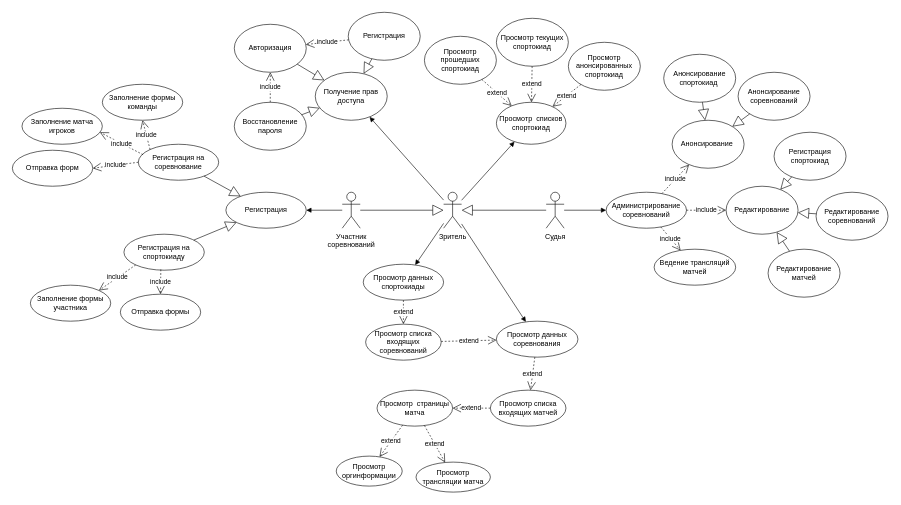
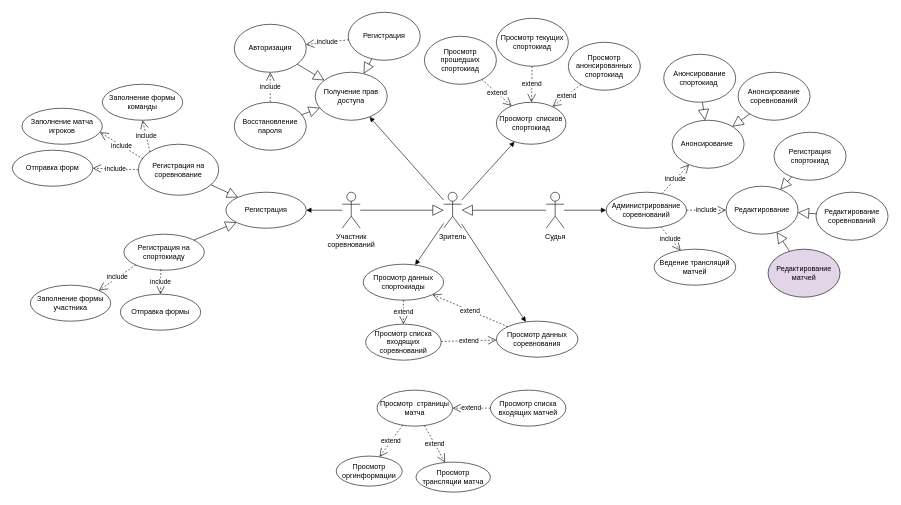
  <mxCell id="0" />
  <mxCell id="1" parent="0" />
  <mxCell id="2" value="Судья&lt;br&gt;" style="shape=umlActor;verticalLabelPosition=bottom;verticalAlign=top;html=1;outlineConnect=0;" parent="1" vertex="1"><mxGeometry x="910" y="320" width="30" height="60" as="geometry" /></mxCell>
  <mxCell id="3" value="Участник &lt;br&gt;соревнований" style="shape=umlActor;verticalLabelPosition=bottom;verticalAlign=top;html=1;outlineConnect=0;" parent="1" vertex="1"><mxGeometry x="570" y="320" width="30" height="60" as="geometry" /></mxCell>
  <mxCell id="4" value="Зритель" style="shape=umlActor;verticalLabelPosition=bottom;verticalAlign=top;html=1;outlineConnect=0;" parent="1" vertex="1"><mxGeometry x="739" y="320" width="30" height="60" as="geometry" /></mxCell>
  <mxCell id="5" value="Просмотр&amp;nbsp; списков спортокиад" style="ellipse;whiteSpace=wrap;html=1;" parent="1" vertex="1"><mxGeometry x="827" y="170" width="116" height="70" as="geometry" /></mxCell>
  <mxCell id="6" value="Просмотр прошедших&lt;br&gt;спортокиад" style="ellipse;whiteSpace=wrap;html=1;" parent="1" vertex="1"><mxGeometry x="707" y="60" width="120" height="80" as="geometry" /></mxCell>
  <mxCell id="7" value="Просмотр анонсированных&lt;br&gt;спортокиад" style="ellipse;whiteSpace=wrap;html=1;" parent="1" vertex="1"><mxGeometry x="947" y="70" width="120" height="80" as="geometry" /></mxCell>
  <mxCell id="8" value="Просмотр текущих&lt;br&gt;спортокиад" style="ellipse;whiteSpace=wrap;html=1;" parent="1" vertex="1"><mxGeometry x="827" y="30" width="120" height="80" as="geometry" /></mxCell>
  <mxCell id="9" value="extend" style="endArrow=open;endSize=12;dashed=1;html=1;rounded=0;" parent="1" source="6" target="5" edge="1"><mxGeometry width="160" relative="1" as="geometry"><mxPoint x="801" y="80" as="sourcePoint" /><mxPoint x="961" y="80" as="targetPoint" /></mxGeometry></mxCell>
  <mxCell id="10" value="extend" style="endArrow=open;endSize=12;dashed=1;html=1;rounded=0;" parent="1" source="7" target="5" edge="1"><mxGeometry width="160" relative="1" as="geometry"><mxPoint x="751" y="140" as="sourcePoint" /><mxPoint x="838.16" y="201.28" as="targetPoint" /></mxGeometry></mxCell>
  <mxCell id="11" value="extend" style="endArrow=open;endSize=12;dashed=1;html=1;rounded=0;" parent="1" source="8" target="5" edge="1"><mxGeometry width="160" relative="1" as="geometry"><mxPoint x="761" y="150" as="sourcePoint" /><mxPoint x="848.16" y="211.28" as="targetPoint" /></mxGeometry></mxCell>
  <mxCell id="12" value="" style="endArrow=block;endSize=16;endFill=0;html=1;rounded=0;" parent="1" source="2" target="4" edge="1"><mxGeometry width="160" relative="1" as="geometry"><mxPoint x="770" y="350" as="sourcePoint" /><mxPoint x="800" y="430" as="targetPoint" /></mxGeometry></mxCell>
  <mxCell id="13" value="" style="endArrow=block;endSize=16;endFill=0;html=1;rounded=0;" parent="1" source="3" target="4" edge="1"><mxGeometry width="160" relative="1" as="geometry"><mxPoint x="650" y="390" as="sourcePoint" /><mxPoint x="920" y="360" as="targetPoint" /></mxGeometry></mxCell>
  <mxCell id="14" value="Просмотр данных спортокиады" style="ellipse;whiteSpace=wrap;html=1;" parent="1" vertex="1"><mxGeometry x="605" y="440" width="134" height="60" as="geometry" /></mxCell>
  <mxCell id="15" value="Просмотр данных соревнования" style="ellipse;whiteSpace=wrap;html=1;" parent="1" vertex="1"><mxGeometry x="827" y="535" width="136" height="60" as="geometry" /></mxCell>
  <mxCell id="16" value="" style="html=1;verticalAlign=bottom;endArrow=block;rounded=0;" parent="1" target="14" edge="1" source="4"><mxGeometry width="80" relative="1" as="geometry"><mxPoint x="750" y="410" as="sourcePoint" /><mxPoint x="770" y="380" as="targetPoint" /></mxGeometry></mxCell>
  <mxCell id="17" value="" style="html=1;verticalAlign=bottom;endArrow=block;rounded=0;" parent="1" target="15" edge="1" source="4"><mxGeometry width="80" relative="1" as="geometry"><mxPoint x="780" y="410" as="sourcePoint" /><mxPoint x="673" y="530" as="targetPoint" /></mxGeometry></mxCell>
  <mxCell id="18" value="extend" style="endArrow=open;endSize=12;dashed=1;html=1;rounded=0;" parent="1" source="31" target="15" edge="1"><mxGeometry width="160" relative="1" as="geometry"><mxPoint x="910" y="180" as="sourcePoint" /><mxPoint x="804.834" y="230.144" as="targetPoint" /></mxGeometry></mxCell>
  <mxCell id="19" value="Получение прав доступа" style="ellipse;whiteSpace=wrap;html=1;" parent="1" vertex="1"><mxGeometry x="525" y="120" width="120" height="80" as="geometry" /></mxCell>
  <mxCell id="20" value="" style="html=1;verticalAlign=bottom;endArrow=block;rounded=0;" parent="1" source="4" target="19" edge="1"><mxGeometry width="80" relative="1" as="geometry"><mxPoint x="730" y="400" as="sourcePoint" /><mxPoint x="759" y="520" as="targetPoint" /></mxGeometry></mxCell>
  <mxCell id="21" value="Просмотр&amp;nbsp; страницы матча" style="ellipse;whiteSpace=wrap;html=1;" parent="1" vertex="1"><mxGeometry x="628" y="650" width="126" height="60" as="geometry" /></mxCell>
  <mxCell id="22" value="extend" style="endArrow=open;endSize=12;dashed=1;html=1;rounded=0;" parent="1" source="33" target="21" edge="1"><mxGeometry width="160" relative="1" as="geometry"><mxPoint x="803.734" y="571.124" as="sourcePoint" /><mxPoint x="862.266" y="638.876" as="targetPoint" /></mxGeometry></mxCell>
  <mxCell id="23" value="Авторизация" style="ellipse;whiteSpace=wrap;html=1;" parent="1" vertex="1"><mxGeometry x="390" y="40" width="120" height="80" as="geometry" /></mxCell>
  <mxCell id="24" value="Регистрация" style="ellipse;whiteSpace=wrap;html=1;" parent="1" vertex="1"><mxGeometry x="580" y="20" width="120" height="80" as="geometry" /></mxCell>
  <mxCell id="25" value="Восстановление пароля" style="ellipse;whiteSpace=wrap;html=1;" parent="1" vertex="1"><mxGeometry x="390" y="170" width="120" height="80" as="geometry" /></mxCell>
  <mxCell id="26" value="" style="endArrow=block;endSize=16;endFill=0;html=1;rounded=0;" parent="1" source="24" target="19" edge="1"><mxGeometry width="160" relative="1" as="geometry"><mxPoint x="584" y="176" as="sourcePoint" /><mxPoint x="744" y="176" as="targetPoint" /></mxGeometry></mxCell>
  <mxCell id="27" value="" style="endArrow=block;endSize=16;endFill=0;html=1;rounded=0;" parent="1" source="23" target="19" edge="1"><mxGeometry width="160" relative="1" as="geometry"><mxPoint x="533.92" y="324.56" as="sourcePoint" /><mxPoint x="564" y="160" as="targetPoint" /></mxGeometry></mxCell>
  <mxCell id="28" value="" style="endArrow=block;endSize=16;endFill=0;html=1;rounded=0;" parent="1" source="25" target="19" edge="1"><mxGeometry width="160" relative="1" as="geometry"><mxPoint x="543.92" y="334.56" as="sourcePoint" /><mxPoint x="631.574" y="264.284" as="targetPoint" /></mxGeometry></mxCell>
  <mxCell id="29" value="include" style="endArrow=open;endSize=12;dashed=1;html=1;rounded=0;" parent="1" source="24" target="23" edge="1"><mxGeometry width="160" relative="1" as="geometry"><mxPoint x="877.623" y="257.177" as="sourcePoint" /><mxPoint x="936.377" y="324.823" as="targetPoint" /><mxPoint as="offset" /></mxGeometry></mxCell>
  <mxCell id="30" value="include" style="endArrow=open;endSize=12;dashed=1;html=1;rounded=0;" parent="1" source="25" target="23" edge="1"><mxGeometry width="160" relative="1" as="geometry"><mxPoint x="514" y="266" as="sourcePoint" /><mxPoint x="514" y="326" as="targetPoint" /><mxPoint as="offset" /></mxGeometry></mxCell>
  <mxCell id="31" value="Просмотр списка входящих&lt;br&gt;соревнований" style="ellipse;whiteSpace=wrap;html=1;" parent="1" vertex="1"><mxGeometry x="609" y="540" width="126" height="60" as="geometry" /></mxCell>
  <mxCell id="32" value="extend" style="endArrow=open;endSize=12;dashed=1;html=1;rounded=0;" parent="1" source="14" target="31" edge="1"><mxGeometry width="160" relative="1" as="geometry"><mxPoint x="803.37" y="571.298" as="sourcePoint" /><mxPoint x="862.63" y="638.702" as="targetPoint" /></mxGeometry></mxCell>
  <mxCell id="33" value="Просмотр списка входящих матчей" style="ellipse;whiteSpace=wrap;html=1;" parent="1" vertex="1"><mxGeometry x="817" y="650" width="126" height="60" as="geometry" /></mxCell>
- <mxCell id="34" value="&lt;span style=&quot;color: rgb(0, 0, 0); font-family: Helvetica; font-size: 11px; font-style: normal; font-variant-ligatures: normal; font-variant-caps: normal; font-weight: 400; letter-spacing: normal; orphans: 2; text-align: center; text-indent: 0px; text-transform: none; widows: 2; word-spacing: 0px; -webkit-text-stroke-width: 0px; background-color: rgb(255, 255, 255); text-decoration-thickness: initial; text-decoration-style: initial; text-decoration-color: initial; float: none; display: inline !important;&quot;&gt;extend&lt;/span&gt;" style="endArrow=open;endSize=12;dashed=1;html=1;rounded=0;" parent="1" source="15" target="33" edge="1"><mxGeometry width="160" relative="1" as="geometry"><mxPoint x="759" y="580" as="sourcePoint" /><mxPoint x="970" y="750" as="targetPoint" /></mxGeometry></mxCell>
+ <mxCell id="34" value="&lt;span style=&quot;color: rgb(0, 0, 0); font-family: Helvetica; font-size: 11px; font-style: normal; font-variant-ligatures: normal; font-variant-caps: normal; font-weight: 400; letter-spacing: normal; orphans: 2; text-align: center; text-indent: 0px; text-transform: none; widows: 2; word-spacing: 0px; -webkit-text-stroke-width: 0px; background-color: rgb(255, 255, 255); text-decoration-thickness: initial; text-decoration-style: initial; text-decoration-color: initial; float: none; display: inline !important;&quot;&gt;extend&lt;/span&gt;" style="endArrow=open;endSize=12;dashed=1;html=1;rounded=0;" parent="1" source="15" target="14" edge="1"><mxGeometry width="160" relative="1" as="geometry"><mxPoint x="759" y="580" as="sourcePoint" /><mxPoint x="970" y="750" as="targetPoint" /></mxGeometry></mxCell>
  <mxCell id="35" value="" style="html=1;verticalAlign=bottom;endArrow=block;rounded=0;" parent="1" source="4" target="5" edge="1"><mxGeometry width="80" relative="1" as="geometry"><mxPoint x="790" y="410" as="sourcePoint" /><mxPoint x="870" y="234.805" as="targetPoint" /></mxGeometry></mxCell>
  <mxCell id="36" value="Просмотр трансляции матча" style="ellipse;whiteSpace=wrap;html=1;" parent="1" vertex="1"><mxGeometry x="693" y="770" width="124" height="50" as="geometry" /></mxCell>
  <mxCell id="37" value="extend" style="endArrow=open;endSize=12;dashed=1;html=1;rounded=0;" parent="1" source="21" target="36" edge="1"><mxGeometry width="160" relative="1" as="geometry"><mxPoint x="983" y="830" as="sourcePoint" /><mxPoint x="929.429" y="878.731" as="targetPoint" /></mxGeometry></mxCell>
  <mxCell id="38" value="Просмотр оргинформации" style="ellipse;whiteSpace=wrap;html=1;" parent="1" vertex="1"><mxGeometry x="560" y="760" width="110" height="50" as="geometry" /></mxCell>
  <mxCell id="39" value="extend" style="endArrow=open;endSize=12;dashed=1;html=1;rounded=0;" parent="1" source="21" target="38" edge="1"><mxGeometry width="160" relative="1" as="geometry"><mxPoint x="885" y="930" as="sourcePoint" /><mxPoint x="922" y="990" as="targetPoint" /></mxGeometry></mxCell>
- <mxCell id="40" value="Регистрация на соревнование" style="ellipse;whiteSpace=wrap;html=1;" vertex="1" parent="1"><mxGeometry x="230" y="240" width="134" height="60" as="geometry" /></mxCell>
+ <mxCell id="40" value="Регистрация на соревнование" style="ellipse;whiteSpace=wrap;html=1;" vertex="1" parent="1"><mxGeometry x="230" y="240" width="134" height="85" as="geometry" /></mxCell>
  <mxCell id="41" value="" style="html=1;verticalAlign=bottom;endArrow=block;rounded=0;entryX=1;entryY=0.5;entryDx=0;entryDy=0;" edge="1" parent="1" source="3" target="48"><mxGeometry width="80" relative="1" as="geometry"><mxPoint x="760" y="420" as="sourcePoint" /><mxPoint x="490" y="360" as="targetPoint" /></mxGeometry></mxCell>
  <mxCell id="42" value="Заполнение формы&lt;br&gt;команды" style="ellipse;whiteSpace=wrap;html=1;" vertex="1" parent="1"><mxGeometry x="170" y="140" width="134" height="60" as="geometry" /></mxCell>
  <mxCell id="43" value="Заполнение матча игроков" style="ellipse;whiteSpace=wrap;html=1;" vertex="1" parent="1"><mxGeometry x="36" y="180" width="134" height="60" as="geometry" /></mxCell>
  <mxCell id="44" value="include" style="endArrow=open;endSize=12;dashed=1;html=1;rounded=0;entryX=0.5;entryY=1;entryDx=0;entryDy=0;exitX=0;exitY=0;exitDx=0;exitDy=0;" edge="1" parent="1" source="40" target="42"><mxGeometry width="160" relative="1" as="geometry"><mxPoint x="157.711" y="300.002" as="sourcePoint" /><mxPoint x="40.003" y="411.743" as="targetPoint" /></mxGeometry></mxCell>
  <mxCell id="45" value="include" style="endArrow=open;endSize=12;dashed=1;html=1;rounded=0;entryX=0.97;entryY=0.667;entryDx=0;entryDy=0;exitX=0.059;exitY=0.291;exitDx=0;exitDy=0;entryPerimeter=0;exitPerimeter=0;" edge="1" parent="1" source="40" target="43"><mxGeometry width="160" relative="1" as="geometry"><mxPoint x="200" y="270" as="sourcePoint" /><mxPoint x="99.98" y="230" as="targetPoint" /></mxGeometry></mxCell>
  <mxCell id="46" value="Отправка форм" style="ellipse;whiteSpace=wrap;html=1;" vertex="1" parent="1"><mxGeometry x="20" y="250" width="134" height="60" as="geometry" /></mxCell>
  <mxCell id="47" value="include" style="endArrow=open;endSize=12;dashed=1;html=1;rounded=0;entryX=1;entryY=0.5;entryDx=0;entryDy=0;exitX=0;exitY=0.5;exitDx=0;exitDy=0;" edge="1" parent="1" source="40" target="46"><mxGeometry width="160" relative="1" as="geometry"><mxPoint x="205.628" y="283.62" as="sourcePoint" /><mxPoint x="104.268" y="296.76" as="targetPoint" /></mxGeometry></mxCell>
  <mxCell id="48" value="Регистрация" style="ellipse;whiteSpace=wrap;html=1;" vertex="1" parent="1"><mxGeometry x="376" y="320" width="134" height="60" as="geometry" /></mxCell>
  <mxCell id="49" value="Администрирование соревнований" style="ellipse;whiteSpace=wrap;html=1;" vertex="1" parent="1"><mxGeometry x="1010" y="320" width="134" height="60" as="geometry" /></mxCell>
  <mxCell id="50" value="" style="html=1;verticalAlign=bottom;endArrow=block;rounded=0;entryX=0;entryY=0.5;entryDx=0;entryDy=0;" edge="1" parent="1" source="2" target="49"><mxGeometry width="80" relative="1" as="geometry"><mxPoint x="580" y="360" as="sourcePoint" /><mxPoint x="504" y="360" as="targetPoint" /></mxGeometry></mxCell>
  <mxCell id="51" value="Анонсирование спортокиад&amp;nbsp;" style="ellipse;whiteSpace=wrap;html=1;" vertex="1" parent="1"><mxGeometry x="1106" y="90" width="120" height="80" as="geometry" /></mxCell>
  <mxCell id="52" value="Анонсирование&amp;nbsp;" style="ellipse;whiteSpace=wrap;html=1;" vertex="1" parent="1"><mxGeometry x="1120" y="200" width="120" height="80" as="geometry" /></mxCell>
  <mxCell id="53" value="Анонсирование соревнований" style="ellipse;whiteSpace=wrap;html=1;" vertex="1" parent="1"><mxGeometry x="1230" y="120" width="120" height="80" as="geometry" /></mxCell>
  <mxCell id="54" value="" style="endArrow=block;endSize=16;endFill=0;html=1;rounded=0;" edge="1" parent="1" source="51" target="52"><mxGeometry width="160" relative="1" as="geometry"><mxPoint x="920" y="360" as="sourcePoint" /><mxPoint x="779" y="360" as="targetPoint" /></mxGeometry></mxCell>
  <mxCell id="55" value="" style="endArrow=block;endSize=16;endFill=0;html=1;rounded=0;" edge="1" parent="1" source="53" target="52"><mxGeometry width="160" relative="1" as="geometry"><mxPoint x="1300" y="210" as="sourcePoint" /><mxPoint x="1279.426" y="251.716" as="targetPoint" /></mxGeometry></mxCell>
  <mxCell id="56" value="include" style="endArrow=open;endSize=12;dashed=1;html=1;rounded=0;" edge="1" parent="1" source="49" target="52"><mxGeometry width="160" relative="1" as="geometry"><mxPoint x="1204" y="415" as="sourcePoint" /><mxPoint x="1180" y="475" as="targetPoint" /></mxGeometry></mxCell>
  <mxCell id="57" style="edgeStyle=orthogonalEdgeStyle;rounded=0;orthogonalLoop=1;jettySize=auto;html=1;exitX=0.5;exitY=1;exitDx=0;exitDy=0;" edge="1" parent="1" source="52" target="52"><mxGeometry relative="1" as="geometry" /></mxCell>
  <mxCell id="58" value="Редактирование" style="ellipse;whiteSpace=wrap;html=1;" vertex="1" parent="1"><mxGeometry x="1210" y="310" width="120" height="80" as="geometry" /></mxCell>
- <mxCell id="59" value="Редактирование матчей" style="ellipse;whiteSpace=wrap;html=1;" vertex="1" parent="1"><mxGeometry x="1280" y="415" width="120" height="80" as="geometry" /></mxCell>
+ <mxCell id="59" value="Редактирование матчей" style="ellipse;whiteSpace=wrap;html=1;fillColor=#e1d5e7;" vertex="1" parent="1"><mxGeometry x="1280" y="415" width="120" height="80" as="geometry" /></mxCell>
  <mxCell id="60" value="Редактирование соревнований" style="ellipse;whiteSpace=wrap;html=1;" vertex="1" parent="1"><mxGeometry x="1360" y="320" width="120" height="80" as="geometry" /></mxCell>
  <mxCell id="61" value="Регистрация спортокиад" style="ellipse;whiteSpace=wrap;html=1;" vertex="1" parent="1"><mxGeometry x="1290" y="220" width="120" height="80" as="geometry" /></mxCell>
  <mxCell id="62" value="include" style="endArrow=open;endSize=12;dashed=1;html=1;rounded=0;" edge="1" parent="1" source="49" target="58"><mxGeometry width="160" relative="1" as="geometry"><mxPoint x="1113.13" y="332.46" as="sourcePoint" /><mxPoint x="1147.574" y="278.284" as="targetPoint" /></mxGeometry></mxCell>
  <mxCell id="63" value="" style="endArrow=block;endSize=16;endFill=0;html=1;rounded=0;" edge="1" parent="1" source="59" target="58"><mxGeometry width="160" relative="1" as="geometry"><mxPoint x="1277.574" y="208.284" as="sourcePoint" /><mxPoint x="1247.96" y="235.92" as="targetPoint" /></mxGeometry></mxCell>
  <mxCell id="64" value="" style="endArrow=block;endSize=16;endFill=0;html=1;rounded=0;" edge="1" parent="1" source="60" target="58"><mxGeometry width="160" relative="1" as="geometry"><mxPoint x="1287.574" y="218.284" as="sourcePoint" /><mxPoint x="1257.96" y="245.92" as="targetPoint" /></mxGeometry></mxCell>
  <mxCell id="65" value="" style="endArrow=block;endSize=16;endFill=0;html=1;rounded=0;" edge="1" parent="1" source="61" target="58"><mxGeometry width="160" relative="1" as="geometry"><mxPoint x="1297.574" y="228.284" as="sourcePoint" /><mxPoint x="1267.96" y="255.92" as="targetPoint" /></mxGeometry></mxCell>
  <mxCell id="66" value="Ведение трансляций матчей" style="ellipse;whiteSpace=wrap;html=1;" vertex="1" parent="1"><mxGeometry x="1090" y="415" width="136" height="60" as="geometry" /></mxCell>
  <mxCell id="67" value="include" style="endArrow=open;endSize=12;dashed=1;html=1;rounded=0;" edge="1" parent="1" source="49" target="66"><mxGeometry width="160" relative="1" as="geometry"><mxPoint x="1154" y="360" as="sourcePoint" /><mxPoint x="1220" y="360" as="targetPoint" /></mxGeometry></mxCell>
  <mxCell id="68" value="Регистрация на спортокиаду" style="ellipse;whiteSpace=wrap;html=1;" vertex="1" parent="1"><mxGeometry x="206" y="390" width="134" height="60" as="geometry" /></mxCell>
  <mxCell id="69" value="Отправка формы" style="ellipse;whiteSpace=wrap;html=1;" vertex="1" parent="1"><mxGeometry x="200" y="490" width="134" height="60" as="geometry" /></mxCell>
  <mxCell id="70" value="Заполнение формы участника" style="ellipse;whiteSpace=wrap;html=1;" vertex="1" parent="1"><mxGeometry x="50" y="475" width="134" height="60" as="geometry" /></mxCell>
  <mxCell id="71" value="include" style="endArrow=open;endSize=12;dashed=1;html=1;rounded=0;entryX=0.5;entryY=0;entryDx=0;entryDy=0;exitX=0.459;exitY=0.98;exitDx=0;exitDy=0;exitPerimeter=0;" edge="1" parent="1" source="68" target="69"><mxGeometry width="160" relative="1" as="geometry"><mxPoint x="240" y="280" as="sourcePoint" /><mxPoint x="164" y="290" as="targetPoint" /></mxGeometry></mxCell>
  <mxCell id="72" value="include" style="endArrow=open;endSize=12;dashed=1;html=1;rounded=0;entryX=1;entryY=0;entryDx=0;entryDy=0;exitX=0;exitY=1;exitDx=0;exitDy=0;" edge="1" parent="1" source="68" target="70"><mxGeometry width="160" relative="1" as="geometry"><mxPoint x="277.506" y="458.8" as="sourcePoint" /><mxPoint x="277" y="500" as="targetPoint" /></mxGeometry></mxCell>
  <mxCell id="73" value="" style="endArrow=block;endSize=16;endFill=0;html=1;rounded=0;" edge="1" parent="1" source="68" target="48"><mxGeometry width="160" relative="1" as="geometry"><mxPoint x="320.001" y="365.682" as="sourcePoint" /><mxPoint x="349.931" y="354.326" as="targetPoint" /></mxGeometry></mxCell>
  <mxCell id="74" value="" style="endArrow=block;endSize=16;endFill=0;html=1;rounded=0;" edge="1" parent="1" source="40" target="48"><mxGeometry width="160" relative="1" as="geometry"><mxPoint x="332.375" y="409.721" as="sourcePoint" /><mxPoint x="403.683" y="380.307" as="targetPoint" /></mxGeometry></mxCell>
